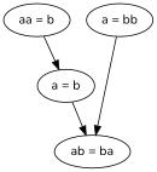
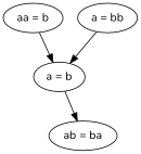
  digraph {
    fontname=Nunito
    rankdir=TB
    node [fontname=Nunito shape=ellipse]
    edge [fontname=Nunito]
    "aa = b"
    "a = b"
    "ab = ba"
    "a = bb"
    "aa = b" -> "a = b"
    "a = b" -> "ab = ba"
-   "a = bb" -> "ab = ba"
+   "a = bb" -> "a = b"
  }
